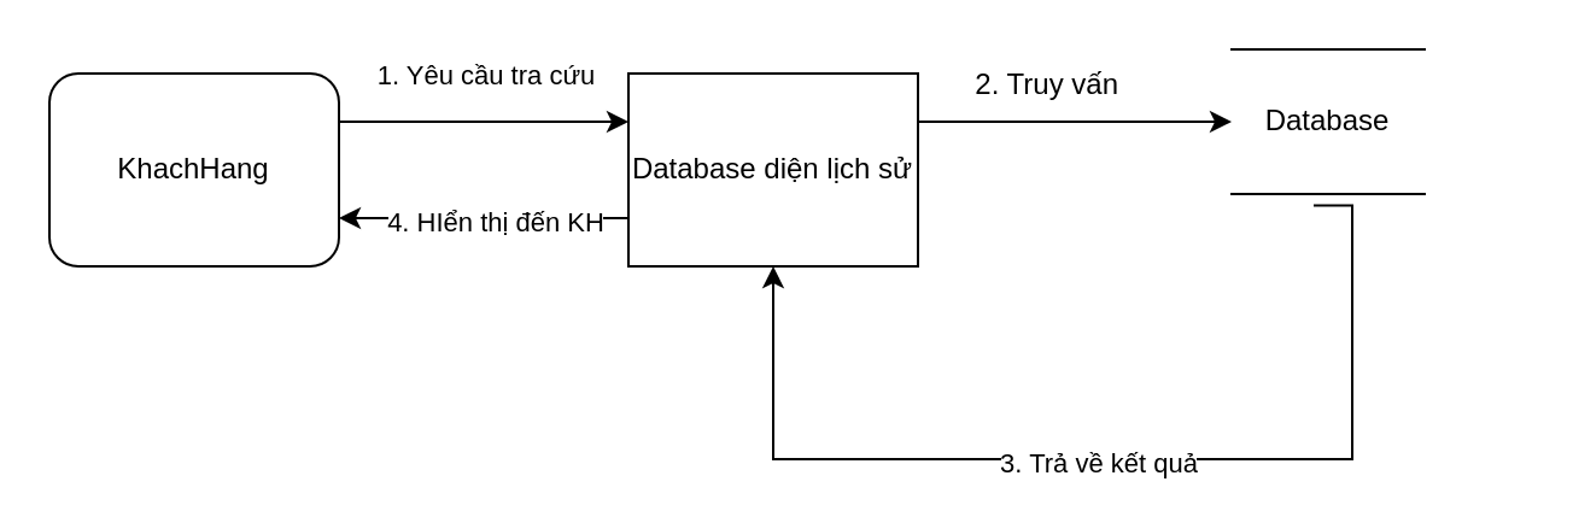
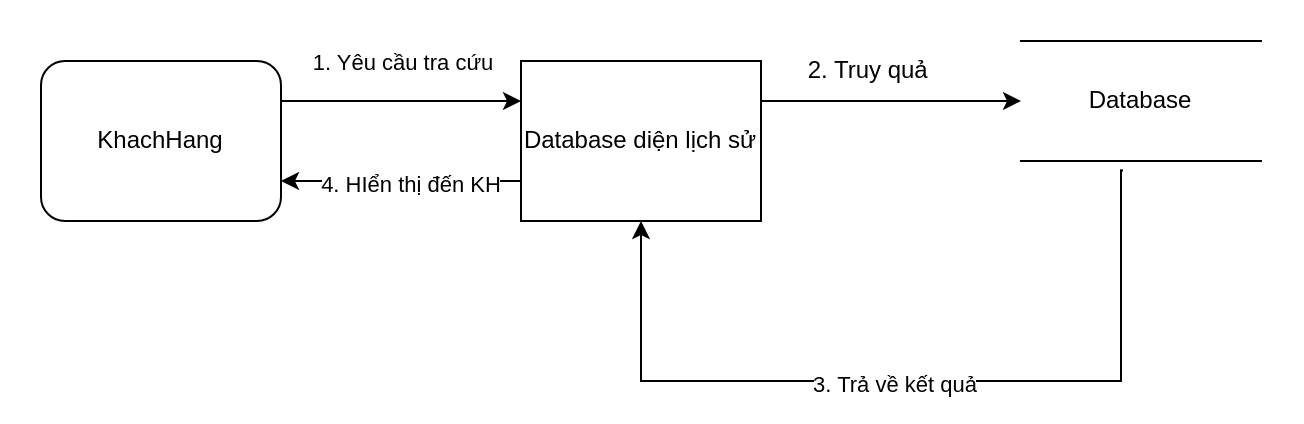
  <mxCell id="0" />
  <mxCell id="1" parent="0" />
  <mxCell id="2" style="edgeStyle=orthogonalEdgeStyle;rounded=0;orthogonalLoop=1;jettySize=auto;html=1;entryX=0;entryY=0.25;entryDx=0;entryDy=0;exitX=1;exitY=0.25;exitDx=0;exitDy=0;" edge="1" parent="1" source="4" target="8"><mxGeometry relative="1" as="geometry" /></mxCell>
  <mxCell id="3" value="1. Yêu cầu tra cứu" style="edgeLabel;html=1;align=center;verticalAlign=middle;resizable=0;points=[];" vertex="1" connectable="0" parent="2"><mxGeometry x="-0.269" relative="1" as="geometry"><mxPoint x="16" y="-20" as="offset" /></mxGeometry></mxCell>
  <mxCell id="4" value="KhachHang" style="whiteSpace=wrap;html=1;rounded=1;" vertex="1" parent="1"><mxGeometry x="20" y="30" width="120" height="80" as="geometry" /></mxCell>
  <mxCell id="5" style="edgeStyle=orthogonalEdgeStyle;rounded=0;orthogonalLoop=1;jettySize=auto;html=1;entryX=0;entryY=0.5;entryDx=0;entryDy=0;exitX=1;exitY=0.25;exitDx=0;exitDy=0;" edge="1" parent="1" source="8" target="12"><mxGeometry relative="1" as="geometry"><mxPoint x="500" y="50" as="targetPoint" /></mxGeometry></mxCell>
  <mxCell id="6" style="edgeStyle=orthogonalEdgeStyle;rounded=0;orthogonalLoop=1;jettySize=auto;html=1;exitX=0;exitY=0.75;exitDx=0;exitDy=0;entryX=1;entryY=0.75;entryDx=0;entryDy=0;" edge="1" parent="1" source="8" target="4"><mxGeometry relative="1" as="geometry" /></mxCell>
  <mxCell id="7" value="4. HIển thị đến KH" style="edgeLabel;html=1;align=center;verticalAlign=middle;resizable=0;points=[];" vertex="1" connectable="0" parent="6"><mxGeometry x="-0.064" y="1" relative="1" as="geometry"><mxPoint as="offset" /></mxGeometry></mxCell>
  <mxCell id="8" value="Database diện lịch sử" style="rounded=0;whiteSpace=wrap;html=1;" vertex="1" parent="1"><mxGeometry x="260" y="30" width="120" height="80" as="geometry" /></mxCell>
  <mxCell id="9" style="edgeStyle=orthogonalEdgeStyle;rounded=0;orthogonalLoop=1;jettySize=auto;html=1;entryX=0.5;entryY=1;entryDx=0;entryDy=0;exitX=0.425;exitY=1.079;exitDx=0;exitDy=0;exitPerimeter=0;" edge="1" parent="1" source="12" target="8"><mxGeometry relative="1" as="geometry"><mxPoint x="560" y="110" as="sourcePoint" /><Array as="points"><mxPoint x="560" y="190" /><mxPoint x="320" y="190" /></Array></mxGeometry></mxCell>
  <mxCell id="10" value="3. Trả về kết quả" style="edgeLabel;html=1;align=center;verticalAlign=middle;resizable=0;points=[];" vertex="1" connectable="0" parent="9"><mxGeometry x="0.031" y="1" relative="1" as="geometry"><mxPoint as="offset" /></mxGeometry></mxCell>
- <mxCell id="11" value="2. Truy vấn&amp;nbsp;" style="text;html=1;align=center;verticalAlign=middle;resizable=0;points=[];autosize=1;strokeColor=none;fillColor=none;" vertex="1" parent="1"><mxGeometry x="390" y="20" width="90" height="30" as="geometry" /></mxCell>
- <mxCell id="12" value="Database" style="shape=partialRectangle;whiteSpace=wrap;html=1;left=0;right=0;fillColor=none;" vertex="1" parent="1"><mxGeometry x="510" y="20" width="80" height="60" as="geometry" /></mxCell>
+ <mxCell id="11" value="2. Truy quả&amp;nbsp;" style="text;html=1;align=center;verticalAlign=middle;resizable=0;points=[];autosize=1;strokeColor=none;fillColor=none;" vertex="1" parent="1"><mxGeometry x="390" y="20" width="90" height="30" as="geometry" /></mxCell>
+ <mxCell id="12" value="Database" style="shape=partialRectangle;whiteSpace=wrap;html=1;left=0;right=0;fillColor=none;" vertex="1" parent="1"><mxGeometry x="510" y="20" width="120" height="60" as="geometry" /></mxCell>
